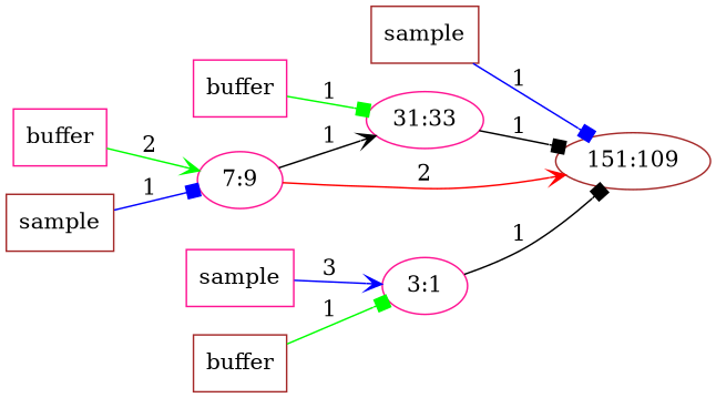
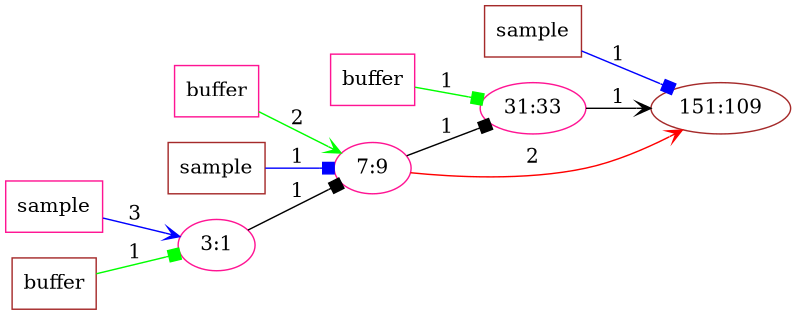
  digraph {
    rankdir=LR
    node [color=deeppink shape=box]
    edge [arrowhead=box color=blue]
    n1 [color=brown label=sample]
    n2 [color=brown label="151:109" shape=""]
    n3 [label=buffer]
    n4 [label="31:33" shape=""]
    n5 [label=buffer]
    n6 [label="7:9" shape=""]
    n7 [color=brown label=sample]
    n8 [label="3:1" shape=""]
    n9 [label=sample]
    n10 [color=brown label=buffer]
    n1 -> n2 [label=1]
    n3 -> n4 [color=green label=1]
-   n4 -> n2 [color=black label=1]
+   n4 -> n2 [arrowhead=vee color=black label=1]
    n5 -> n6 [arrowhead=vee color=green label=2]
    n6 -> n2 [arrowhead=vee color=red label=2]
-   n6 -> n4 [arrowhead=vee color=black label=1]
+   n6 -> n4 [color=black label=1]
    n7 -> n6 [label=1]
-   n8 -> n2 [color=black label=1]
+   n8 -> n6 [color=black label=1]
    n9 -> n8 [arrowhead=vee label=3]
    n10 -> n8 [color=green label=1]
  }
